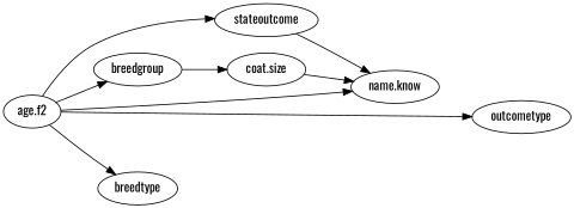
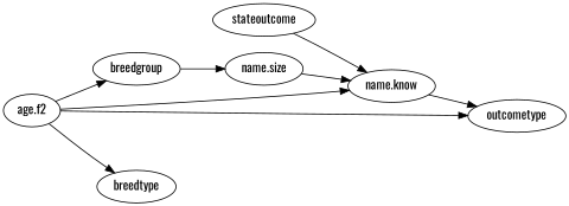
  digraph {
    fontname=Oswald
    rankdir=LR
    node [fontname=Oswald]
    edge [dir=forward fontname=Oswald]
    breedgroup
-   "coat.size"
+   "coat.size" [label="name.size"]
    "name.know"
    outcometype
    stateoutcome
    "age.f2"
    breedtype
    breedgroup -> "coat.size"
    "coat.size" -> "name.know"
+   "name.know" -> outcometype
    stateoutcome -> "name.know"
    "age.f2" -> breedgroup
    "age.f2" -> "name.know"
    "age.f2" -> outcometype
-   "age.f2" -> stateoutcome
    "age.f2" -> breedtype
  }
